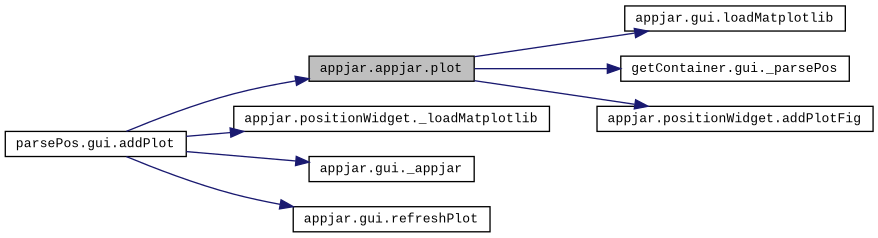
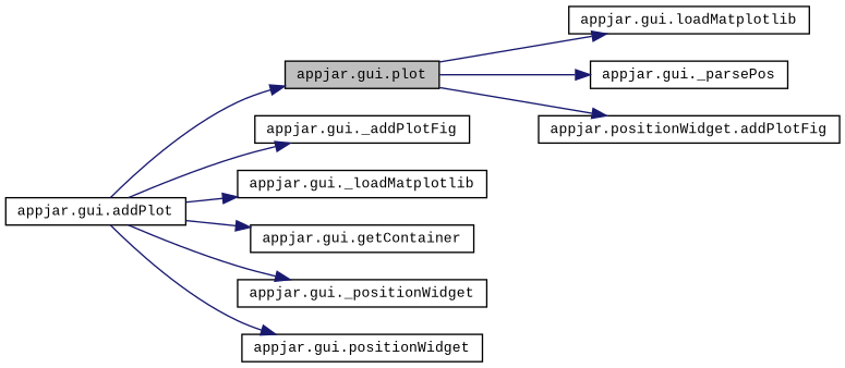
  digraph {
    fontname="Liberation Mono"
    rankdir=LR
    node [color=black fillcolor=white fontname="Liberation Mono" fontsize=10 shape=record style=filled]
    edge [color=midnightblue fontname="Liberation Mono" fontsize=10 labelfontname=Helvetica labelfontsize=10 style=solid]
-   n1 [fillcolor=grey75 fontcolor=black height=0.2 label="appjar.appjar.plot" width=0.4]
+   n1 [fillcolor=grey75 fontcolor=black height=0.2 label="appjar.gui.plot" width=0.4]
    n2 [height=0.2 label="appjar.gui.loadMatplotlib" width=0.4]
-   n3 [height=0.2 label="getContainer.gui._parsePos" width=0.4]
+   n3 [height=0.2 label="appjar.gui._parsePos" width=0.4]
    n4 [height=0.2 label="appjar.positionWidget.addPlotFig" width=0.4]
-   n5 [height=0.2 label="parsePos.gui.addPlot" width=0.4]
-   n7 [height=0.2 label="appjar.positionWidget._loadMatplotlib" width=0.4]
-   n9 [height=0.2 label="appjar.gui._appjar" width=0.4]
-   n10 [height=0.2 label="appjar.gui.refreshPlot" width=0.4]
+   n5 [height=0.2 label="appjar.gui.addPlot" width=0.4]
+   n6 [height=0.2 label="appjar.gui._addPlotFig" width=0.4]
+   n7 [height=0.2 label="appjar.gui._loadMatplotlib" width=0.4]
+   n8 [height=0.2 label="appjar.gui.getContainer" width=0.4]
+   n9 [height=0.2 label="appjar.gui._positionWidget" width=0.4]
+   n10 [height=0.2 label="appjar.gui.positionWidget" width=0.4]
    n1 -> n2
    n1 -> n3
    n1 -> n4
    n5 -> n1
+   n5 -> n6
    n5 -> n7
+   n5 -> n8
    n5 -> n9
    n5 -> n10
  }
